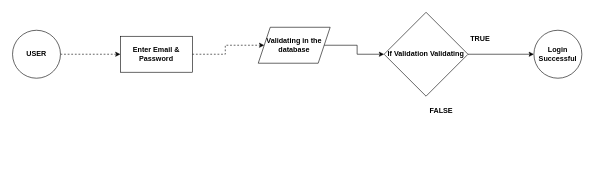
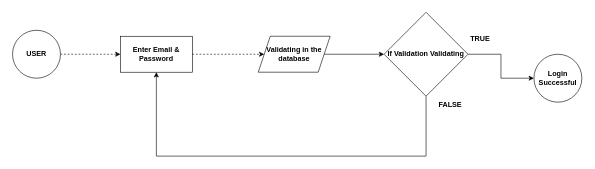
  <mxCell id="0" />
  <mxCell id="1" parent="0" />
  <mxCell id="2" value="" style="edgeStyle=orthogonalEdgeStyle;rounded=0;orthogonalLoop=1;jettySize=auto;html=1;dashed=1;" edge="1" parent="1" source="3" target="5"><mxGeometry relative="1" as="geometry" /></mxCell>
  <mxCell id="3" value="&lt;b&gt;USER&lt;/b&gt;" style="ellipse;whiteSpace=wrap;html=1;aspect=fixed;" vertex="1" parent="1"><mxGeometry x="20" y="50" width="80" height="80" as="geometry" /></mxCell>
  <mxCell id="4" value="" style="edgeStyle=orthogonalEdgeStyle;rounded=0;orthogonalLoop=1;jettySize=auto;html=1;dashed=1;" edge="1" parent="1" source="5" target="7"><mxGeometry relative="1" as="geometry" /></mxCell>
  <mxCell id="5" value="&lt;b&gt;Enter Email &amp;amp; Password&lt;/b&gt;" style="rounded=0;whiteSpace=wrap;html=1;" vertex="1" parent="1"><mxGeometry x="200" y="60" width="120" height="60" as="geometry" /></mxCell>
  <mxCell id="6" value="" style="edgeStyle=orthogonalEdgeStyle;rounded=0;orthogonalLoop=1;jettySize=auto;html=1;" edge="1" parent="1" source="7" target="10"><mxGeometry relative="1" as="geometry" /></mxCell>
- <mxCell id="7" value="&lt;b&gt;Validating in the database&lt;/b&gt;" style="shape=parallelogram;perimeter=parallelogramPerimeter;whiteSpace=wrap;html=1;fixedSize=1;" vertex="1" parent="1"><mxGeometry x="430" y="45" width="120" height="60" as="geometry" /></mxCell>
+ <mxCell id="7" value="&lt;b&gt;Validating in the database&lt;/b&gt;" style="shape=parallelogram;perimeter=parallelogramPerimeter;whiteSpace=wrap;html=1;fixedSize=1;" vertex="1" parent="1"><mxGeometry x="430" y="60" width="120" height="60" as="geometry" /></mxCell>
  <mxCell id="8" value="" style="edgeStyle=orthogonalEdgeStyle;rounded=0;orthogonalLoop=1;jettySize=auto;html=1;" edge="1" parent="1" source="10" target="11"><mxGeometry relative="1" as="geometry" /></mxCell>
+ <mxCell id="9" style="edgeStyle=orthogonalEdgeStyle;rounded=0;orthogonalLoop=1;jettySize=auto;html=1;entryX=0.5;entryY=1;entryDx=0;entryDy=0;" edge="1" parent="1" source="10" target="5"><mxGeometry relative="1" as="geometry"><Array as="points"><mxPoint x="710" y="260" /><mxPoint x="260" y="260" /></Array></mxGeometry></mxCell>
  <mxCell id="10" value="&lt;b&gt;If Validation Validating&lt;/b&gt;" style="rhombus;whiteSpace=wrap;html=1;" vertex="1" parent="1"><mxGeometry x="640" y="20" width="140" height="140" as="geometry" /></mxCell>
- <mxCell id="11" value="&lt;b&gt;Login Successful&lt;/b&gt;" style="ellipse;whiteSpace=wrap;html=1;aspect=fixed;" vertex="1" parent="1"><mxGeometry x="890" y="50" width="80" height="80" as="geometry" /></mxCell>
+ <mxCell id="11" value="&lt;b&gt;Login Successful&lt;/b&gt;" style="ellipse;whiteSpace=wrap;html=1;aspect=fixed;" vertex="1" parent="1"><mxGeometry x="890" y="90" width="80" height="80" as="geometry" /></mxCell>
  <mxCell id="12" value="&lt;b&gt;TRUE&lt;/b&gt;" style="text;html=1;align=center;verticalAlign=middle;resizable=0;points=[];autosize=1;strokeColor=none;fillColor=none;" vertex="1" parent="1"><mxGeometry x="770" y="50" width="60" height="30" as="geometry" /></mxCell>
- <mxCell id="13" value="&lt;b&gt;FALSE&lt;/b&gt;" style="text;html=1;align=center;verticalAlign=middle;resizable=0;points=[];autosize=1;strokeColor=none;fillColor=none;" vertex="1" parent="1"><mxGeometry x="705" y="170" width="60" height="30" as="geometry" /></mxCell>
+ <mxCell id="13" value="&lt;b&gt;FALSE&lt;/b&gt;" style="text;html=1;align=center;verticalAlign=middle;resizable=0;points=[];autosize=1;strokeColor=none;fillColor=none;" vertex="1" parent="1"><mxGeometry x="720" y="160" width="60" height="30" as="geometry" /></mxCell>
